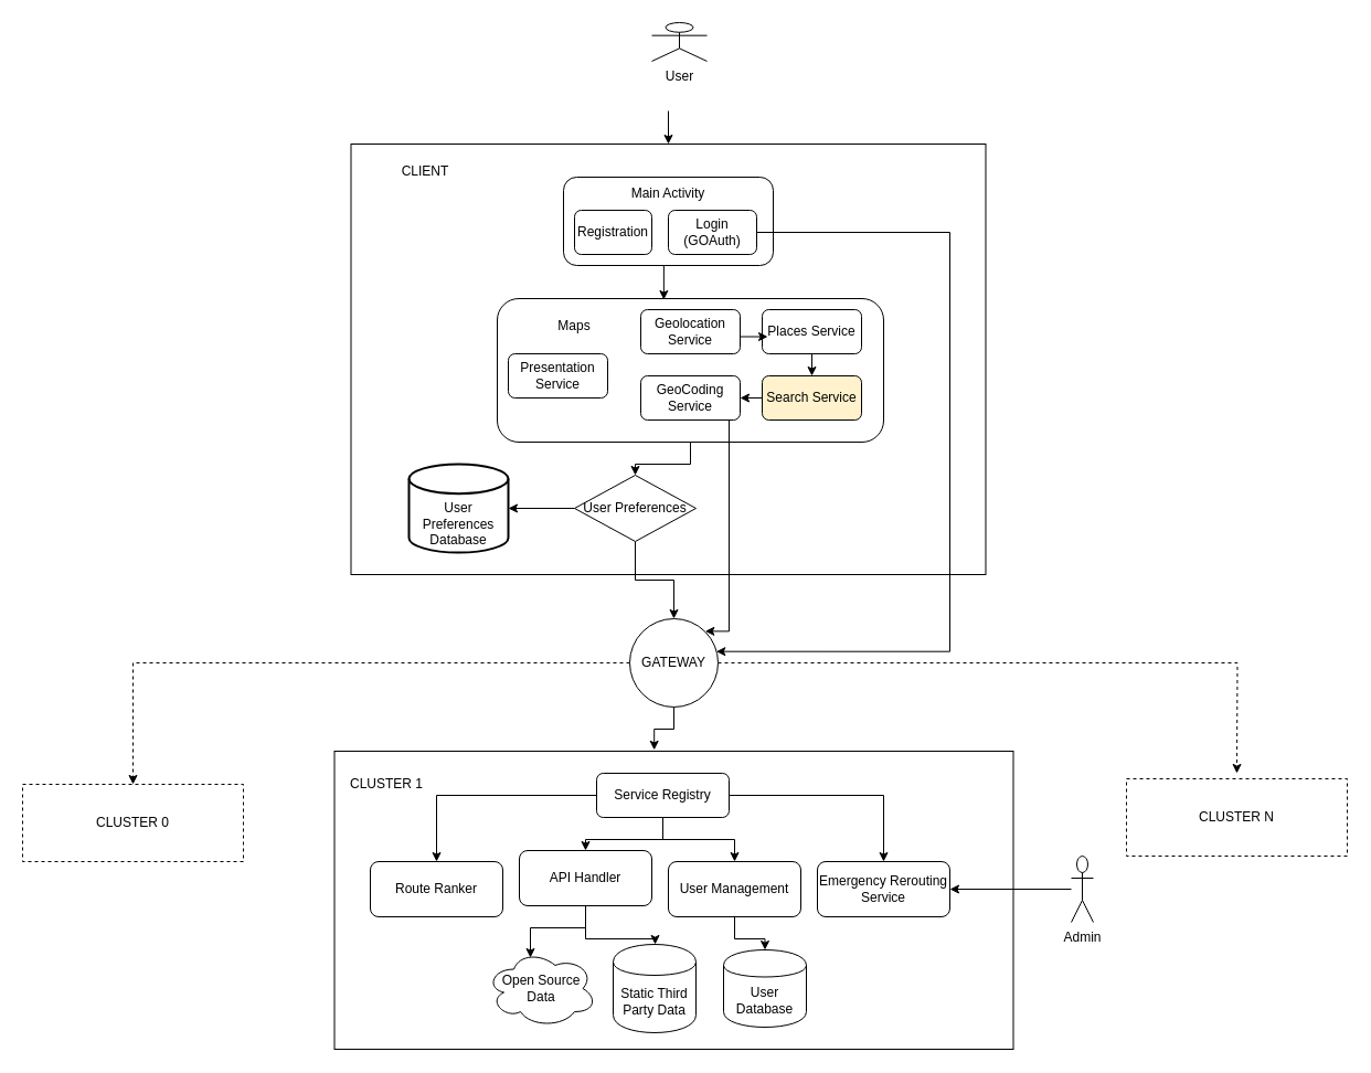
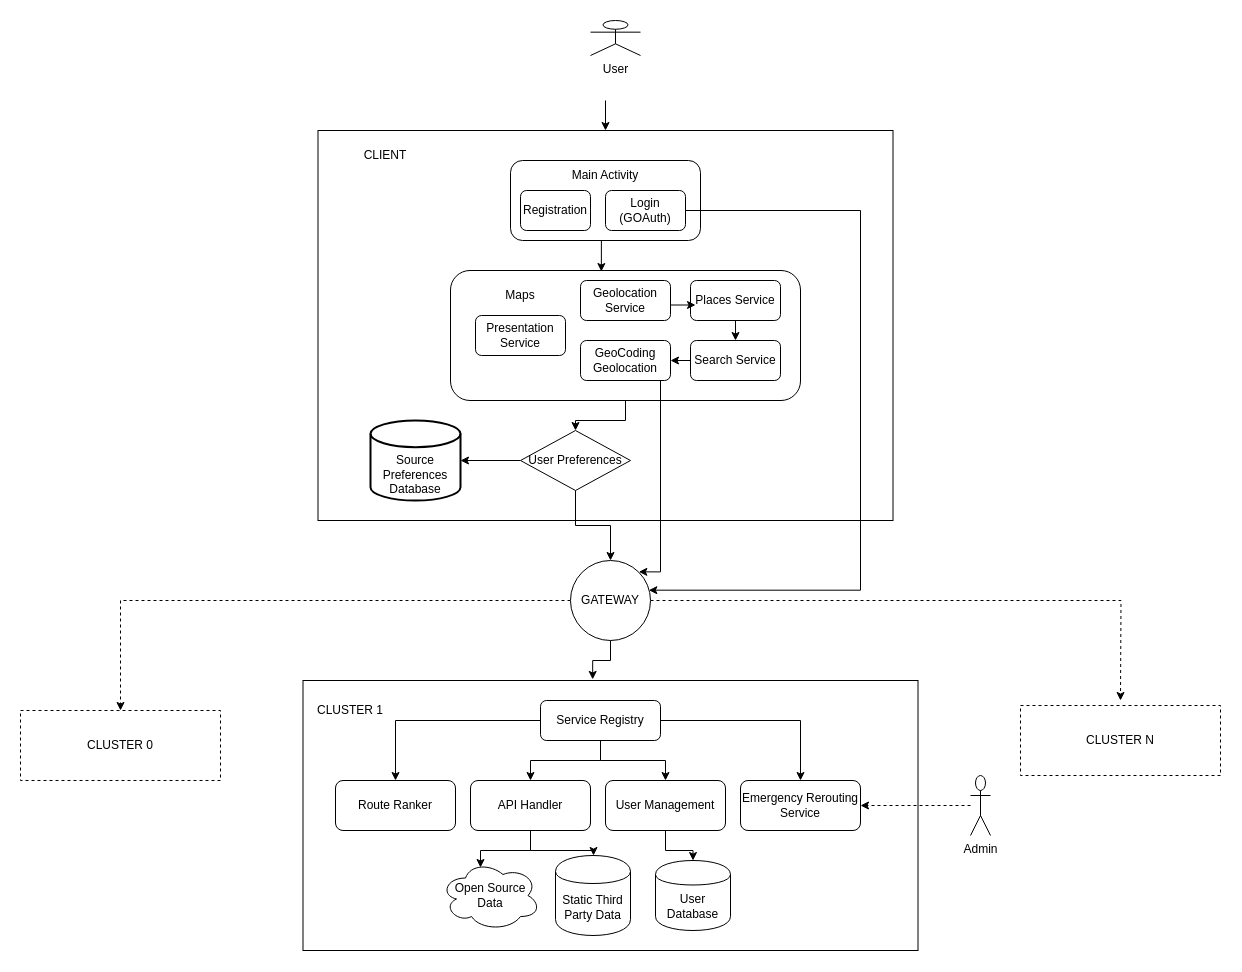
  <mxCell id="0" />
  <mxCell id="1" parent="0" />
  <mxCell id="2" value="User" style="shape=umlActor;verticalLabelPosition=bottom;labelBackgroundColor=#ffffff;verticalAlign=top;html=1;outlineConnect=0;" vertex="1" parent="1"><mxGeometry x="590" y="20" width="50" height="35" as="geometry" /></mxCell>
  <mxCell id="3" value="" style="endArrow=classic;html=1;" edge="1" parent="1"><mxGeometry width="50" height="50" relative="1" as="geometry"><mxPoint x="605" y="100" as="sourcePoint" /><mxPoint x="605" y="130" as="targetPoint" /></mxGeometry></mxCell>
  <mxCell id="4" value="" style="rounded=0;whiteSpace=wrap;html=1;" vertex="1" parent="1"><mxGeometry x="317.5" y="130" width="575" height="390" as="geometry" /></mxCell>
  <mxCell id="5" style="edgeStyle=orthogonalEdgeStyle;rounded=0;orthogonalLoop=1;jettySize=auto;html=1;exitX=0.5;exitY=1;exitDx=0;exitDy=0;entryX=0.431;entryY=0.008;entryDx=0;entryDy=0;entryPerimeter=0;" edge="1" parent="1" source="6" target="12"><mxGeometry relative="1" as="geometry" /></mxCell>
  <mxCell id="6" value="" style="rounded=1;whiteSpace=wrap;html=1;" vertex="1" parent="1"><mxGeometry x="510" y="160" width="190" height="80" as="geometry" /></mxCell>
  <mxCell id="7" value="Registration" style="rounded=1;whiteSpace=wrap;html=1;" vertex="1" parent="1"><mxGeometry x="520" y="190" width="70" height="40" as="geometry" /></mxCell>
  <mxCell id="8" style="edgeStyle=orthogonalEdgeStyle;rounded=0;orthogonalLoop=1;jettySize=auto;html=1;entryX=0.979;entryY=0.371;entryDx=0;entryDy=0;entryPerimeter=0;" edge="1" parent="1" source="9" target="31"><mxGeometry relative="1" as="geometry"><mxPoint x="645" y="600" as="targetPoint" /><Array as="points"><mxPoint x="860" y="210" /><mxPoint x="860" y="590" /></Array></mxGeometry></mxCell>
  <mxCell id="9" value="Login (GOAuth)" style="rounded=1;whiteSpace=wrap;html=1;" vertex="1" parent="1"><mxGeometry x="605" y="190" width="80" height="40" as="geometry" /></mxCell>
  <mxCell id="10" value="Main Activity" style="text;html=1;strokeColor=none;fillColor=none;align=center;verticalAlign=middle;whiteSpace=wrap;rounded=0;" vertex="1" parent="1"><mxGeometry x="560" y="170" width="90" height="10" as="geometry" /></mxCell>
  <mxCell id="11" value="" style="edgeStyle=orthogonalEdgeStyle;rounded=0;orthogonalLoop=1;jettySize=auto;html=1;" edge="1" parent="1" source="12" target="25"><mxGeometry relative="1" as="geometry" /></mxCell>
  <mxCell id="12" value="" style="rounded=1;whiteSpace=wrap;html=1;" vertex="1" parent="1"><mxGeometry x="450" y="270" width="350" height="130" as="geometry" /></mxCell>
  <mxCell id="13" value="Geolocation Service" style="rounded=1;whiteSpace=wrap;html=1;" vertex="1" parent="1"><mxGeometry x="580" y="280" width="90" height="40" as="geometry" /></mxCell>
  <mxCell id="14" value="Places Service" style="rounded=1;whiteSpace=wrap;html=1;" vertex="1" parent="1"><mxGeometry x="690" y="280" width="90" height="40" as="geometry" /></mxCell>
- <mxCell id="15" value="Search Service" style="rounded=1;whiteSpace=wrap;html=1;fillColor=#fff2cc;" vertex="1" parent="1"><mxGeometry x="690" y="340" width="90" height="40" as="geometry" /></mxCell>
+ <mxCell id="15" value="Search Service" style="rounded=1;whiteSpace=wrap;html=1;" vertex="1" parent="1"><mxGeometry x="690" y="340" width="90" height="40" as="geometry" /></mxCell>
  <mxCell id="16" style="edgeStyle=orthogonalEdgeStyle;rounded=0;orthogonalLoop=1;jettySize=auto;html=1;entryX=0.854;entryY=0.142;entryDx=0;entryDy=0;entryPerimeter=0;" edge="1" parent="1" source="17" target="31"><mxGeometry relative="1" as="geometry"><Array as="points"><mxPoint x="660" y="571" /></Array></mxGeometry></mxCell>
- <mxCell id="17" value="GeoCoding Service" style="rounded=1;whiteSpace=wrap;html=1;" vertex="1" parent="1"><mxGeometry x="580" y="340" width="90" height="40" as="geometry" /></mxCell>
- <mxCell id="18" value="Presentation Service" style="rounded=1;whiteSpace=wrap;html=1;" vertex="1" parent="1"><mxGeometry x="460" y="320" width="90" height="40" as="geometry" /></mxCell>
+ <mxCell id="17" value="GeoCoding Geolocation" style="rounded=1;whiteSpace=wrap;html=1;" vertex="1" parent="1"><mxGeometry x="580" y="340" width="90" height="40" as="geometry" /></mxCell>
+ <mxCell id="18" value="Presentation Service" style="rounded=1;whiteSpace=wrap;html=1;" vertex="1" parent="1"><mxGeometry x="475" y="315" width="90" height="40" as="geometry" /></mxCell>
  <mxCell id="19" value="Maps " style="text;html=1;strokeColor=none;fillColor=none;align=center;verticalAlign=middle;whiteSpace=wrap;rounded=0;" vertex="1" parent="1"><mxGeometry x="500" y="285" width="40" height="20" as="geometry" /></mxCell>
  <mxCell id="20" value="" style="endArrow=classic;html=1;" edge="1" parent="1"><mxGeometry width="50" height="50" relative="1" as="geometry"><mxPoint x="670" y="304.5" as="sourcePoint" /><mxPoint x="695" y="304.5" as="targetPoint" /></mxGeometry></mxCell>
  <mxCell id="21" value="" style="endArrow=classic;html=1;" edge="1" parent="1"><mxGeometry width="50" height="50" relative="1" as="geometry"><mxPoint x="735" y="320" as="sourcePoint" /><mxPoint x="735" y="340" as="targetPoint" /></mxGeometry></mxCell>
  <mxCell id="22" value="" style="endArrow=classic;html=1;" edge="1" parent="1"><mxGeometry width="50" height="50" relative="1" as="geometry"><mxPoint x="690" y="360" as="sourcePoint" /><mxPoint x="670" y="360" as="targetPoint" /></mxGeometry></mxCell>
  <mxCell id="23" style="edgeStyle=orthogonalEdgeStyle;rounded=0;orthogonalLoop=1;jettySize=auto;html=1;exitX=0.5;exitY=1;exitDx=0;exitDy=0;entryX=0.5;entryY=0;entryDx=0;entryDy=0;" edge="1" parent="1" source="25" target="31"><mxGeometry relative="1" as="geometry" /></mxCell>
  <mxCell id="24" style="edgeStyle=orthogonalEdgeStyle;rounded=0;orthogonalLoop=1;jettySize=auto;html=1;" edge="1" parent="1" source="25" target="26"><mxGeometry relative="1" as="geometry" /></mxCell>
  <mxCell id="25" value="User Preferences" style="rhombus;whiteSpace=wrap;html=1;" vertex="1" parent="1"><mxGeometry x="520" y="430" width="110" height="60" as="geometry" /></mxCell>
- <mxCell id="26" value="&lt;br&gt;&lt;div&gt;&lt;br&gt;&lt;/div&gt;&lt;div&gt;User Preferences Database&lt;/div&gt;" style="strokeWidth=2;html=1;shape=mxgraph.flowchart.database;whiteSpace=wrap;" vertex="1" parent="1"><mxGeometry x="370" y="420" width="90" height="80" as="geometry" /></mxCell>
+ <mxCell id="26" value="&lt;br&gt;&lt;div&gt;&lt;br&gt;&lt;/div&gt;&lt;div&gt;Source Preferences Database&lt;/div&gt;" style="strokeWidth=2;html=1;shape=mxgraph.flowchart.database;whiteSpace=wrap;" vertex="1" parent="1"><mxGeometry x="370" y="420" width="90" height="80" as="geometry" /></mxCell>
  <mxCell id="27" value="CLIENT " style="text;html=1;strokeColor=none;fillColor=none;align=center;verticalAlign=middle;whiteSpace=wrap;rounded=0;" vertex="1" parent="1"><mxGeometry x="340" y="145" width="90" height="20" as="geometry" /></mxCell>
  <mxCell id="28" style="edgeStyle=orthogonalEdgeStyle;rounded=0;orthogonalLoop=1;jettySize=auto;html=1;exitX=0.5;exitY=1;exitDx=0;exitDy=0;entryX=0.471;entryY=-0.004;entryDx=0;entryDy=0;entryPerimeter=0;" edge="1" parent="1" source="31" target="32"><mxGeometry relative="1" as="geometry" /></mxCell>
  <mxCell id="29" style="edgeStyle=orthogonalEdgeStyle;rounded=0;orthogonalLoop=1;jettySize=auto;html=1;entryX=0.5;entryY=0;entryDx=0;entryDy=0;dashed=1;" edge="1" parent="1" source="31" target="50"><mxGeometry relative="1" as="geometry" /></mxCell>
  <mxCell id="30" style="edgeStyle=orthogonalEdgeStyle;rounded=0;orthogonalLoop=1;jettySize=auto;html=1;dashed=1;" edge="1" parent="1" source="31"><mxGeometry relative="1" as="geometry"><mxPoint x="1120" y="700" as="targetPoint" /></mxGeometry></mxCell>
  <mxCell id="31" value="GATEWAY" style="ellipse;whiteSpace=wrap;html=1;aspect=fixed;" vertex="1" parent="1"><mxGeometry x="570" y="560" width="80" height="80" as="geometry" /></mxCell>
  <mxCell id="32" value="" style="rounded=0;whiteSpace=wrap;html=1;" vertex="1" parent="1"><mxGeometry x="302.5" y="680" width="615" height="270" as="geometry" /></mxCell>
  <mxCell id="33" style="edgeStyle=orthogonalEdgeStyle;rounded=0;orthogonalLoop=1;jettySize=auto;html=1;" edge="1" parent="1" source="37" target="38"><mxGeometry relative="1" as="geometry" /></mxCell>
  <mxCell id="34" style="edgeStyle=orthogonalEdgeStyle;rounded=0;orthogonalLoop=1;jettySize=auto;html=1;exitX=0.5;exitY=1;exitDx=0;exitDy=0;" edge="1" parent="1" source="37" target="41"><mxGeometry relative="1" as="geometry" /></mxCell>
  <mxCell id="35" style="edgeStyle=orthogonalEdgeStyle;rounded=0;orthogonalLoop=1;jettySize=auto;html=1;" edge="1" parent="1" source="37" target="43"><mxGeometry relative="1" as="geometry" /></mxCell>
  <mxCell id="36" style="edgeStyle=orthogonalEdgeStyle;rounded=0;orthogonalLoop=1;jettySize=auto;html=1;" edge="1" parent="1" source="37" target="44"><mxGeometry relative="1" as="geometry" /></mxCell>
  <mxCell id="37" value="Service Registry" style="rounded=1;whiteSpace=wrap;html=1;" vertex="1" parent="1"><mxGeometry x="540" y="700" width="120" height="40" as="geometry" /></mxCell>
  <mxCell id="38" value="Route Ranker" style="rounded=1;whiteSpace=wrap;html=1;" vertex="1" parent="1"><mxGeometry x="335" y="780" width="120" height="50" as="geometry" /></mxCell>
  <mxCell id="39" style="edgeStyle=orthogonalEdgeStyle;rounded=0;orthogonalLoop=1;jettySize=auto;html=1;exitX=0.5;exitY=1;exitDx=0;exitDy=0;" edge="1" parent="1" source="41" target="46"><mxGeometry relative="1" as="geometry"><Array as="points"><mxPoint x="530" y="850" /><mxPoint x="593" y="850" /></Array></mxGeometry></mxCell>
  <mxCell id="40" style="edgeStyle=orthogonalEdgeStyle;rounded=0;orthogonalLoop=1;jettySize=auto;html=1;entryX=0.4;entryY=0.1;entryDx=0;entryDy=0;entryPerimeter=0;" edge="1" parent="1" source="41" target="45"><mxGeometry relative="1" as="geometry" /></mxCell>
- <mxCell id="41" value="API Handler" style="rounded=1;whiteSpace=wrap;html=1;" vertex="1" parent="1"><mxGeometry x="470" y="770" width="120" height="50" as="geometry" /></mxCell>
+ <mxCell id="41" value="API Handler" style="rounded=1;whiteSpace=wrap;html=1;" vertex="1" parent="1"><mxGeometry x="470" y="780" width="120" height="50" as="geometry" /></mxCell>
  <mxCell id="42" style="edgeStyle=orthogonalEdgeStyle;rounded=0;orthogonalLoop=1;jettySize=auto;html=1;exitX=0.5;exitY=1;exitDx=0;exitDy=0;" edge="1" parent="1" source="43" target="47"><mxGeometry relative="1" as="geometry" /></mxCell>
  <mxCell id="43" value="User Management" style="rounded=1;whiteSpace=wrap;html=1;" vertex="1" parent="1"><mxGeometry x="605" y="780" width="120" height="50" as="geometry" /></mxCell>
  <mxCell id="44" value="Emergency Rerouting Service" style="rounded=1;whiteSpace=wrap;html=1;" vertex="1" parent="1"><mxGeometry x="740" y="780" width="120" height="50" as="geometry" /></mxCell>
  <mxCell id="45" value="Open Source Data" style="ellipse;shape=cloud;whiteSpace=wrap;html=1;" vertex="1" parent="1"><mxGeometry x="440" y="860" width="100" height="70" as="geometry" /></mxCell>
  <mxCell id="46" value="Static Third Party Data" style="shape=cylinder;whiteSpace=wrap;html=1;boundedLbl=1;backgroundOutline=1;" vertex="1" parent="1"><mxGeometry x="555" y="855" width="75" height="80" as="geometry" /></mxCell>
  <mxCell id="47" value="User Database" style="shape=cylinder;whiteSpace=wrap;html=1;boundedLbl=1;backgroundOutline=1;" vertex="1" parent="1"><mxGeometry x="655" y="860" width="75" height="70" as="geometry" /></mxCell>
- <mxCell id="48" style="edgeStyle=orthogonalEdgeStyle;rounded=0;orthogonalLoop=1;jettySize=auto;html=1;" edge="1" parent="1" source="49" target="44"><mxGeometry relative="1" as="geometry" /></mxCell>
+ <mxCell id="48" style="edgeStyle=orthogonalEdgeStyle;rounded=0;orthogonalLoop=1;jettySize=auto;html=1;dashed=1;" edge="1" parent="1" source="49" target="44"><mxGeometry relative="1" as="geometry" /></mxCell>
  <mxCell id="49" value="Admin" style="shape=umlActor;verticalLabelPosition=bottom;labelBackgroundColor=#ffffff;verticalAlign=top;html=1;outlineConnect=0;" vertex="1" parent="1"><mxGeometry x="970" y="775" width="20" height="60" as="geometry" /></mxCell>
  <mxCell id="50" value="CLUSTER 0" style="text;html=1;strokeColor=#000000;fillColor=#ffffff;align=center;verticalAlign=middle;whiteSpace=wrap;rounded=0;dashed=1;fontFamily=Helvetica;fontSize=12;fontColor=#000000;" vertex="1" parent="1"><mxGeometry x="20" y="710" width="200" height="70" as="geometry" /></mxCell>
  <mxCell id="51" value="CLUSTER N" style="rounded=0;whiteSpace=wrap;html=1;dashed=1;" vertex="1" parent="1"><mxGeometry x="1020" y="705" width="200" height="70" as="geometry" /></mxCell>
  <mxCell id="52" value="CLUSTER 1" style="text;html=1;strokeColor=none;fillColor=none;align=center;verticalAlign=middle;whiteSpace=wrap;rounded=0;dashed=1;" vertex="1" parent="1"><mxGeometry x="310" y="692.5" width="80" height="35" as="geometry" /></mxCell>
